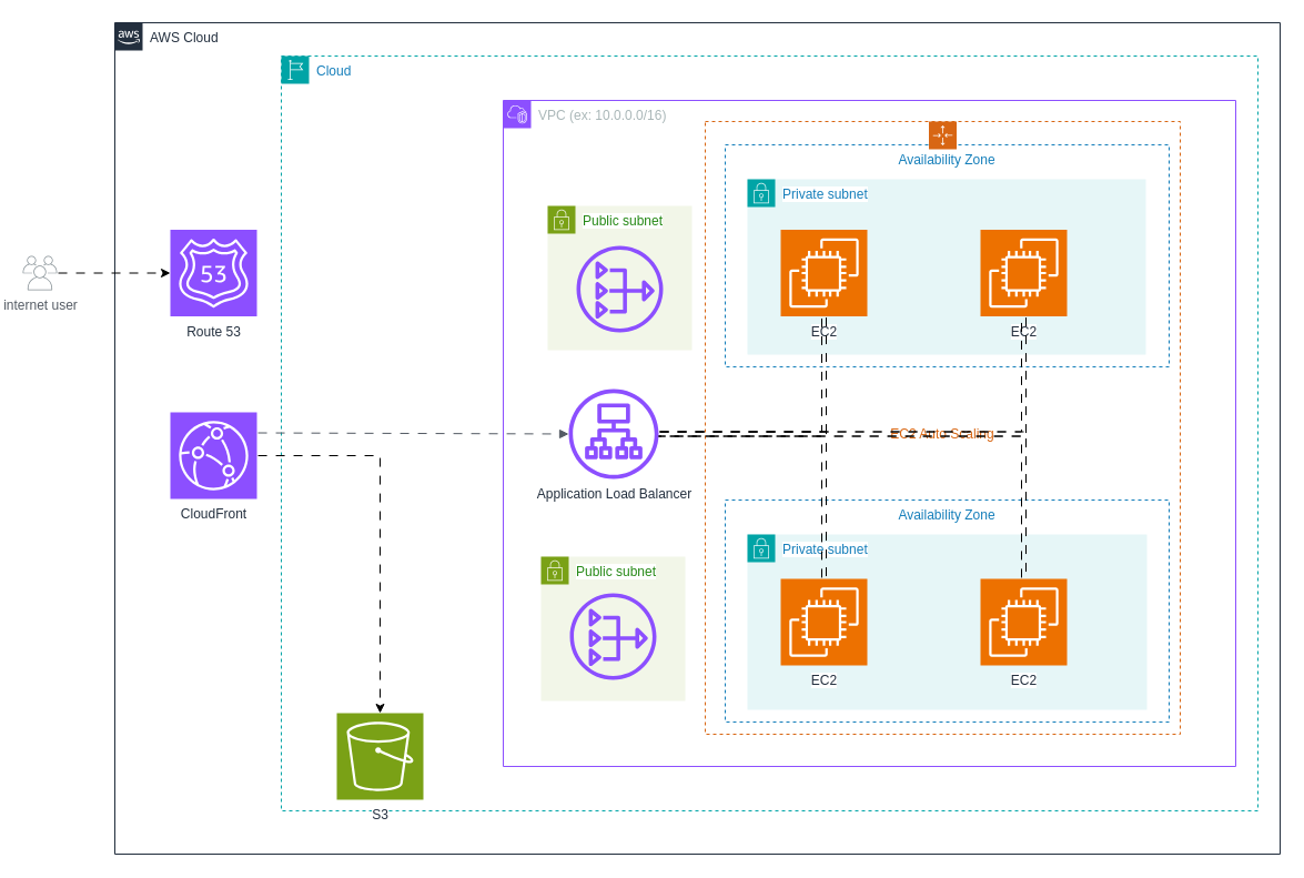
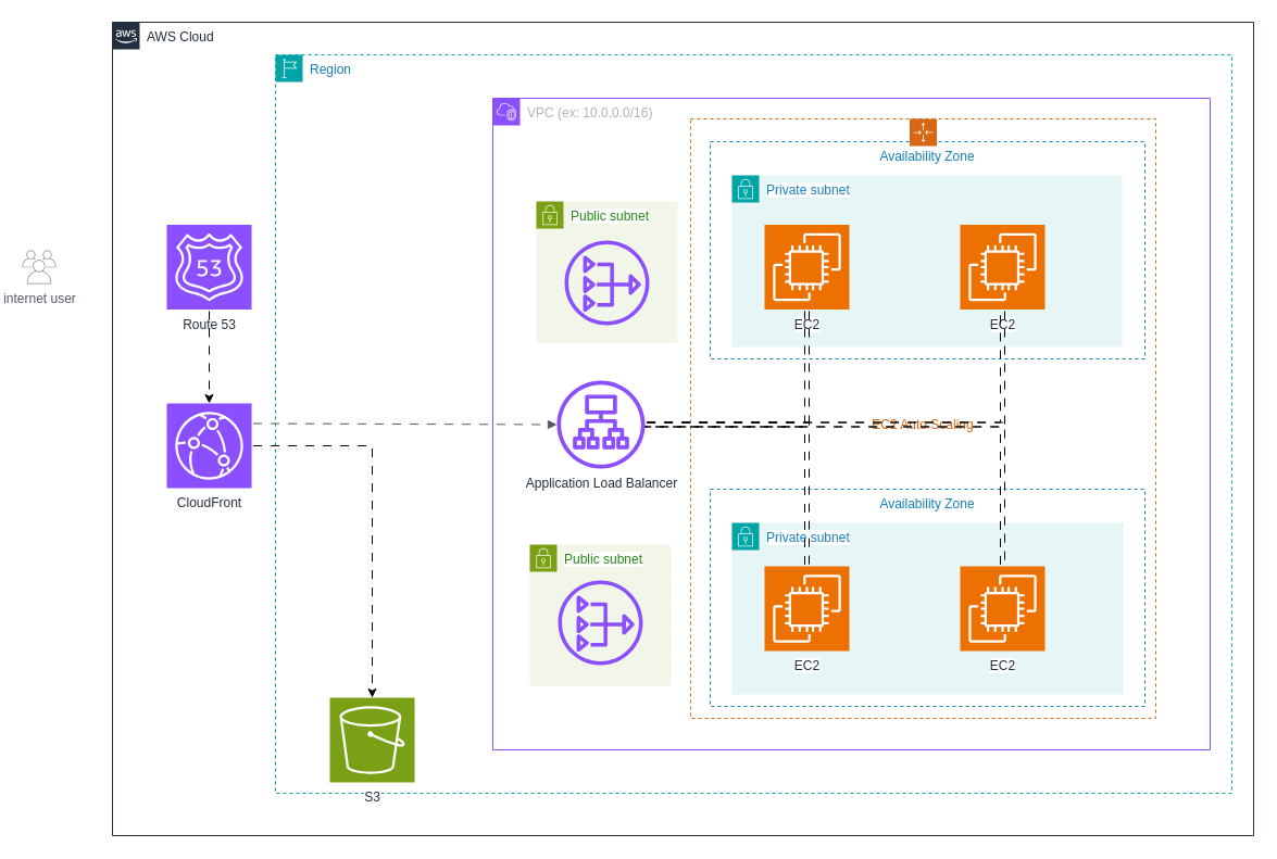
  <mxCell id="0" />
  <mxCell id="1" parent="0" />
  <mxCell id="2" value="AWS Cloud" style="points=[[0,0],[0.25,0],[0.5,0],[0.75,0],[1,0],[1,0.25],[1,0.5],[1,0.75],[1,1],[0.75,1],[0.5,1],[0.25,1],[0,1],[0,0.75],[0,0.5],[0,0.25]];outlineConnect=0;gradientColor=none;html=1;whiteSpace=wrap;fontSize=12;fontStyle=0;container=1;pointerEvents=0;collapsible=0;recursiveResize=0;shape=mxgraph.aws4.group;grIcon=mxgraph.aws4.group_aws_cloud_alt;strokeColor=#232F3E;fillColor=none;verticalAlign=top;align=left;spacingLeft=30;fontColor=#232F3E;dashed=0;labelBackgroundColor=default;" vertex="1" parent="1"><mxGeometry x="103" y="20" width="1050" height="749" as="geometry" /></mxCell>
- <mxCell id="3" value="Cloud" style="points=[[0,0],[0.25,0],[0.5,0],[0.75,0],[1,0],[1,0.25],[1,0.5],[1,0.75],[1,1],[0.75,1],[0.5,1],[0.25,1],[0,1],[0,0.75],[0,0.5],[0,0.25]];outlineConnect=0;gradientColor=none;html=1;whiteSpace=wrap;fontSize=12;fontStyle=0;container=1;pointerEvents=0;collapsible=0;recursiveResize=0;shape=mxgraph.aws4.group;grIcon=mxgraph.aws4.group_region;strokeColor=#00A4A6;fillColor=none;verticalAlign=top;align=left;spacingLeft=30;fontColor=#147EBA;dashed=1;" vertex="1" parent="2"><mxGeometry x="150" y="30" width="880" height="680" as="geometry" /></mxCell>
+ <mxCell id="3" value="Region" style="points=[[0,0],[0.25,0],[0.5,0],[0.75,0],[1,0],[1,0.25],[1,0.5],[1,0.75],[1,1],[0.75,1],[0.5,1],[0.25,1],[0,1],[0,0.75],[0,0.5],[0,0.25]];outlineConnect=0;gradientColor=none;html=1;whiteSpace=wrap;fontSize=12;fontStyle=0;container=1;pointerEvents=0;collapsible=0;recursiveResize=0;shape=mxgraph.aws4.group;grIcon=mxgraph.aws4.group_region;strokeColor=#00A4A6;fillColor=none;verticalAlign=top;align=left;spacingLeft=30;fontColor=#147EBA;dashed=1;" vertex="1" parent="2"><mxGeometry x="150" y="30" width="880" height="680" as="geometry" /></mxCell>
  <mxCell id="4" value="VPC (ex: 10.0.0.0/16)" style="points=[[0,0],[0.25,0],[0.5,0],[0.75,0],[1,0],[1,0.25],[1,0.5],[1,0.75],[1,1],[0.75,1],[0.5,1],[0.25,1],[0,1],[0,0.75],[0,0.5],[0,0.25]];outlineConnect=0;gradientColor=none;html=1;whiteSpace=wrap;fontSize=12;fontStyle=0;container=1;pointerEvents=0;collapsible=0;recursiveResize=0;shape=mxgraph.aws4.group;grIcon=mxgraph.aws4.group_vpc2;strokeColor=#8C4FFF;fillColor=none;verticalAlign=top;align=left;spacingLeft=30;fontColor=#AAB7B8;dashed=0;" vertex="1" parent="3"><mxGeometry x="200" y="40" width="660" height="600" as="geometry" /></mxCell>
  <mxCell id="5" value="Availability Zone" style="fillColor=none;strokeColor=#147EBA;dashed=1;verticalAlign=top;fontStyle=0;fontColor=#147EBA;whiteSpace=wrap;html=1;" vertex="1" parent="4"><mxGeometry x="200" y="360" width="400" height="200" as="geometry" /></mxCell>
  <mxCell id="6" value="Availability Zone" style="fillColor=none;strokeColor=#147EBA;dashed=1;verticalAlign=top;fontStyle=0;fontColor=#147EBA;whiteSpace=wrap;html=1;" vertex="1" parent="4"><mxGeometry x="200" y="40" width="400" height="200" as="geometry" /></mxCell>
  <mxCell id="7" value="Private subnet" style="points=[[0,0],[0.25,0],[0.5,0],[0.75,0],[1,0],[1,0.25],[1,0.5],[1,0.75],[1,1],[0.75,1],[0.5,1],[0.25,1],[0,1],[0,0.75],[0,0.5],[0,0.25]];outlineConnect=0;gradientColor=none;html=1;whiteSpace=wrap;fontSize=12;fontStyle=0;container=1;pointerEvents=0;collapsible=0;recursiveResize=0;shape=mxgraph.aws4.group;grIcon=mxgraph.aws4.group_security_group;grStroke=0;strokeColor=#00A4A6;fillColor=#E6F6F7;verticalAlign=top;align=left;spacingLeft=30;fontColor=#147EBA;dashed=0;fontFamily=Helvetica;labelBackgroundColor=default;" vertex="1" parent="4"><mxGeometry x="220" y="71" width="359" height="158" as="geometry" /></mxCell>
  <mxCell id="8" value="EC2" style="sketch=0;points=[[0,0,0],[0.25,0,0],[0.5,0,0],[0.75,0,0],[1,0,0],[0,1,0],[0.25,1,0],[0.5,1,0],[0.75,1,0],[1,1,0],[0,0.25,0],[0,0.5,0],[0,0.75,0],[1,0.25,0],[1,0.5,0],[1,0.75,0]];outlineConnect=0;fontColor=#232F3E;fillColor=#ED7100;strokeColor=#ffffff;dashed=0;verticalLabelPosition=bottom;verticalAlign=top;align=center;html=1;fontSize=12;fontStyle=0;aspect=fixed;shape=mxgraph.aws4.resourceIcon;resIcon=mxgraph.aws4.ec2;fontFamily=Helvetica;labelBackgroundColor=default;" vertex="1" parent="7"><mxGeometry x="210" y="45.5" width="78" height="78" as="geometry" /></mxCell>
  <mxCell id="9" value="EC2" style="sketch=0;points=[[0,0,0],[0.25,0,0],[0.5,0,0],[0.75,0,0],[1,0,0],[0,1,0],[0.25,1,0],[0.5,1,0],[0.75,1,0],[1,1,0],[0,0.25,0],[0,0.5,0],[0,0.75,0],[1,0.25,0],[1,0.5,0],[1,0.75,0]];outlineConnect=0;fontColor=#232F3E;fillColor=#ED7100;strokeColor=#ffffff;dashed=0;verticalLabelPosition=bottom;verticalAlign=top;align=center;html=1;fontSize=12;fontStyle=0;aspect=fixed;shape=mxgraph.aws4.resourceIcon;resIcon=mxgraph.aws4.ec2;fontFamily=Helvetica;labelBackgroundColor=default;" vertex="1" parent="7"><mxGeometry x="30" y="45.5" width="78" height="78" as="geometry" /></mxCell>
  <mxCell id="10" value="EC2 Auto Scaling&lt;br&gt;&lt;br&gt;" style="points=[[0,0],[0.25,0],[0.5,0],[0.75,0],[1,0],[1,0.25],[1,0.5],[1,0.75],[1,1],[0.75,1],[0.5,1],[0.25,1],[0,1],[0,0.75],[0,0.5],[0,0.25]];outlineConnect=0;gradientColor=none;whiteSpace=wrap;fontSize=12;fontStyle=0;container=1;pointerEvents=0;collapsible=0;recursiveResize=0;shape=mxgraph.aws4.groupCenter;grIcon=mxgraph.aws4.group_auto_scaling_group;grStroke=1;strokeColor=#D86613;fillColor=none;verticalAlign=middle;align=center;fontColor=#D86613;dashed=1;spacingTop=25;fontFamily=Helvetica;labelBackgroundColor=default;labelPosition=center;verticalLabelPosition=middle;textShadow=0;html=1;" vertex="1" parent="7"><mxGeometry x="-38" y="-52" width="428" height="552" as="geometry" /></mxCell>
  <mxCell id="11" style="edgeStyle=orthogonalEdgeStyle;rounded=0;orthogonalLoop=1;jettySize=auto;html=1;strokeColor=default;align=center;verticalAlign=middle;fontFamily=Helvetica;fontSize=11;fontColor=default;labelBackgroundColor=default;endArrow=classic;flowAnimation=1;shape=link;" edge="1" parent="4" source="13" target="9"><mxGeometry relative="1" as="geometry" /></mxCell>
  <mxCell id="12" style="edgeStyle=orthogonalEdgeStyle;rounded=0;orthogonalLoop=1;jettySize=auto;html=1;strokeColor=default;align=center;verticalAlign=middle;fontFamily=Helvetica;fontSize=11;fontColor=default;labelBackgroundColor=default;endArrow=classic;flowAnimation=1;shape=link;" edge="1" parent="4" source="13" target="8"><mxGeometry relative="1" as="geometry" /></mxCell>
  <mxCell id="13" value="Application Load Balancer" style="sketch=0;outlineConnect=0;fontColor=#232F3E;gradientColor=none;fillColor=#8C4FFF;strokeColor=none;dashed=0;verticalLabelPosition=bottom;verticalAlign=top;align=center;html=1;fontSize=12;fontStyle=0;aspect=fixed;pointerEvents=1;shape=mxgraph.aws4.application_load_balancer;fontFamily=Helvetica;labelBackgroundColor=default;" vertex="1" parent="4"><mxGeometry x="59" y="260" width="81" height="81" as="geometry" /></mxCell>
  <mxCell id="14" value="Private subnet" style="points=[[0,0],[0.25,0],[0.5,0],[0.75,0],[1,0],[1,0.25],[1,0.5],[1,0.75],[1,1],[0.75,1],[0.5,1],[0.25,1],[0,1],[0,0.75],[0,0.5],[0,0.25]];outlineConnect=0;gradientColor=none;html=1;whiteSpace=wrap;fontSize=12;fontStyle=0;container=1;pointerEvents=0;collapsible=0;recursiveResize=0;shape=mxgraph.aws4.group;grIcon=mxgraph.aws4.group_security_group;grStroke=0;strokeColor=#00A4A6;fillColor=#E6F6F7;verticalAlign=top;align=left;spacingLeft=30;fontColor=#147EBA;dashed=0;fontFamily=Helvetica;labelBackgroundColor=default;" vertex="1" parent="4"><mxGeometry x="220" y="391" width="360" height="158" as="geometry" /></mxCell>
  <mxCell id="15" value="EC2" style="sketch=0;points=[[0,0,0],[0.25,0,0],[0.5,0,0],[0.75,0,0],[1,0,0],[0,1,0],[0.25,1,0],[0.5,1,0],[0.75,1,0],[1,1,0],[0,0.25,0],[0,0.5,0],[0,0.75,0],[1,0.25,0],[1,0.5,0],[1,0.75,0]];outlineConnect=0;fontColor=#232F3E;fillColor=#ED7100;strokeColor=#ffffff;dashed=0;verticalLabelPosition=bottom;verticalAlign=top;align=center;html=1;fontSize=12;fontStyle=0;aspect=fixed;shape=mxgraph.aws4.resourceIcon;resIcon=mxgraph.aws4.ec2;fontFamily=Helvetica;labelBackgroundColor=default;" vertex="1" parent="14"><mxGeometry x="30" y="40" width="78" height="78" as="geometry" /></mxCell>
  <mxCell id="16" value="EC2" style="sketch=0;points=[[0,0,0],[0.25,0,0],[0.5,0,0],[0.75,0,0],[1,0,0],[0,1,0],[0.25,1,0],[0.5,1,0],[0.75,1,0],[1,1,0],[0,0.25,0],[0,0.5,0],[0,0.75,0],[1,0.25,0],[1,0.5,0],[1,0.75,0]];outlineConnect=0;fontColor=#232F3E;fillColor=#ED7100;strokeColor=#ffffff;dashed=0;verticalLabelPosition=bottom;verticalAlign=top;align=center;html=1;fontSize=12;fontStyle=0;aspect=fixed;shape=mxgraph.aws4.resourceIcon;resIcon=mxgraph.aws4.ec2;fontFamily=Helvetica;labelBackgroundColor=default;" vertex="1" parent="14"><mxGeometry x="210" y="40" width="78" height="78" as="geometry" /></mxCell>
  <mxCell id="17" value="Public subnet" style="points=[[0,0],[0.25,0],[0.5,0],[0.75,0],[1,0],[1,0.25],[1,0.5],[1,0.75],[1,1],[0.75,1],[0.5,1],[0.25,1],[0,1],[0,0.75],[0,0.5],[0,0.25]];outlineConnect=0;gradientColor=none;html=1;whiteSpace=wrap;fontSize=12;fontStyle=0;container=1;pointerEvents=0;collapsible=0;recursiveResize=0;shape=mxgraph.aws4.group;grIcon=mxgraph.aws4.group_security_group;grStroke=0;strokeColor=#7AA116;fillColor=#F2F6E8;verticalAlign=top;align=left;spacingLeft=30;fontColor=#248814;dashed=0;fontFamily=Helvetica;labelBackgroundColor=default;" vertex="1" parent="4"><mxGeometry x="34" y="411" width="130" height="130" as="geometry" /></mxCell>
  <mxCell id="18" value="" style="sketch=0;outlineConnect=0;fontColor=#232F3E;gradientColor=none;fillColor=#8C4FFF;strokeColor=none;dashed=0;verticalLabelPosition=bottom;verticalAlign=top;align=center;html=1;fontSize=12;fontStyle=0;aspect=fixed;pointerEvents=1;shape=mxgraph.aws4.nat_gateway;fontFamily=Helvetica;labelBackgroundColor=default;" vertex="1" parent="17"><mxGeometry x="26" y="33" width="78" height="78" as="geometry" /></mxCell>
  <mxCell id="19" style="edgeStyle=orthogonalEdgeStyle;rounded=0;orthogonalLoop=1;jettySize=auto;html=1;strokeColor=default;align=center;verticalAlign=middle;fontFamily=Helvetica;fontSize=11;fontColor=default;labelBackgroundColor=default;endArrow=classic;flowAnimation=1;shadow=0;shape=link;" edge="1" parent="4" source="13" target="16"><mxGeometry relative="1" as="geometry" /></mxCell>
  <mxCell id="20" style="edgeStyle=orthogonalEdgeStyle;rounded=0;orthogonalLoop=1;jettySize=auto;html=1;strokeColor=default;align=center;verticalAlign=middle;fontFamily=Helvetica;fontSize=11;fontColor=default;labelBackgroundColor=default;endArrow=classic;flowAnimation=1;shape=link;" edge="1" parent="4" source="13" target="15"><mxGeometry relative="1" as="geometry" /></mxCell>
  <mxCell id="21" value="S3" style="sketch=0;points=[[0,0,0],[0.25,0,0],[0.5,0,0],[0.75,0,0],[1,0,0],[0,1,0],[0.25,1,0],[0.5,1,0],[0.75,1,0],[1,1,0],[0,0.25,0],[0,0.5,0],[0,0.75,0],[1,0.25,0],[1,0.5,0],[1,0.75,0]];outlineConnect=0;fontColor=#232F3E;fillColor=#7AA116;strokeColor=#ffffff;dashed=0;verticalLabelPosition=bottom;verticalAlign=top;align=center;html=1;fontSize=12;fontStyle=0;aspect=fixed;shape=mxgraph.aws4.resourceIcon;resIcon=mxgraph.aws4.s3;fontFamily=Helvetica;labelBackgroundColor=default;" vertex="1" parent="3"><mxGeometry x="50" y="592" width="78" height="78" as="geometry" /></mxCell>
+ <mxCell id="22" style="edgeStyle=orthogonalEdgeStyle;rounded=0;orthogonalLoop=1;jettySize=auto;html=1;strokeColor=default;align=center;verticalAlign=middle;fontFamily=Helvetica;fontSize=11;fontColor=default;labelBackgroundColor=default;endArrow=classic;flowAnimation=1;" edge="1" parent="2" source="23" target="25"><mxGeometry relative="1" as="geometry" /></mxCell>
  <mxCell id="23" value="Route 53" style="sketch=0;points=[[0,0,0],[0.25,0,0],[0.5,0,0],[0.75,0,0],[1,0,0],[0,1,0],[0.25,1,0],[0.5,1,0],[0.75,1,0],[1,1,0],[0,0.25,0],[0,0.5,0],[0,0.75,0],[1,0.25,0],[1,0.5,0],[1,0.75,0]];outlineConnect=0;fontColor=#232F3E;fillColor=#8C4FFF;strokeColor=#ffffff;dashed=0;verticalLabelPosition=bottom;verticalAlign=top;align=center;html=1;fontSize=12;fontStyle=0;aspect=fixed;shape=mxgraph.aws4.resourceIcon;resIcon=mxgraph.aws4.route_53;" vertex="1" parent="2"><mxGeometry x="50" y="186.5" width="78" height="78" as="geometry" /></mxCell>
  <mxCell id="24" style="edgeStyle=orthogonalEdgeStyle;rounded=0;orthogonalLoop=1;jettySize=auto;html=1;strokeColor=default;align=center;verticalAlign=middle;fontFamily=Helvetica;fontSize=11;fontColor=default;labelBackgroundColor=default;endArrow=classic;flowAnimation=1;" edge="1" parent="2" source="25" target="21"><mxGeometry relative="1" as="geometry" /></mxCell>
  <mxCell id="25" value="CloudFront" style="sketch=0;points=[[0,0,0],[0.25,0,0],[0.5,0,0],[0.75,0,0],[1,0,0],[0,1,0],[0.25,1,0],[0.5,1,0],[0.75,1,0],[1,1,0],[0,0.25,0],[0,0.5,0],[0,0.75,0],[1,0.25,0],[1,0.5,0],[1,0.75,0]];outlineConnect=0;fontColor=#232F3E;fillColor=#8C4FFF;strokeColor=#ffffff;dashed=0;verticalLabelPosition=bottom;verticalAlign=top;align=center;html=1;fontSize=12;fontStyle=0;aspect=fixed;shape=mxgraph.aws4.resourceIcon;resIcon=mxgraph.aws4.cloudfront;fontFamily=Helvetica;labelBackgroundColor=default;" vertex="1" parent="2"><mxGeometry x="50" y="351" width="78" height="78" as="geometry" /></mxCell>
  <mxCell id="26" value="" style="edgeStyle=orthogonalEdgeStyle;html=1;endArrow=block;elbow=vertical;startArrow=none;endFill=1;strokeColor=#545B64;rounded=0;align=center;verticalAlign=middle;fontFamily=Helvetica;fontSize=11;fontColor=default;labelBackgroundColor=default;flowAnimation=1;" edge="1" parent="2" target="13"><mxGeometry width="100" relative="1" as="geometry"><mxPoint x="128" y="369.5" as="sourcePoint" /><mxPoint x="228" y="369.5" as="targetPoint" /></mxGeometry></mxCell>
  <mxCell id="27" value="internet user" style="sketch=0;outlineConnect=0;gradientColor=none;fontColor=#545B64;strokeColor=none;fillColor=#879196;dashed=0;verticalLabelPosition=bottom;verticalAlign=top;align=center;html=1;fontSize=12;fontStyle=0;aspect=fixed;shape=mxgraph.aws4.illustration_users;pointerEvents=1" vertex="1" parent="1"><mxGeometry x="20" y="230" width="31" height="31" as="geometry" /></mxCell>
- <mxCell id="28" value="" style="edgeStyle=orthogonalEdgeStyle;rounded=0;orthogonalLoop=1;jettySize=auto;html=1;flowAnimation=1;" edge="1" parent="1" source="27" target="23"><mxGeometry relative="1" as="geometry" /></mxCell>
  <mxCell id="29" value="Public subnet" style="points=[[0,0],[0.25,0],[0.5,0],[0.75,0],[1,0],[1,0.25],[1,0.5],[1,0.75],[1,1],[0.75,1],[0.5,1],[0.25,1],[0,1],[0,0.75],[0,0.5],[0,0.25]];outlineConnect=0;gradientColor=none;html=1;whiteSpace=wrap;fontSize=12;fontStyle=0;container=1;pointerEvents=0;collapsible=0;recursiveResize=0;shape=mxgraph.aws4.group;grIcon=mxgraph.aws4.group_security_group;grStroke=0;strokeColor=#7AA116;fillColor=#F2F6E8;verticalAlign=top;align=left;spacingLeft=30;fontColor=#248814;dashed=0;fontFamily=Helvetica;labelBackgroundColor=default;" vertex="1" parent="1"><mxGeometry x="493" y="185" width="130" height="130" as="geometry" /></mxCell>
  <mxCell id="30" value="" style="sketch=0;outlineConnect=0;fontColor=#232F3E;gradientColor=none;fillColor=#8C4FFF;strokeColor=none;dashed=0;verticalLabelPosition=bottom;verticalAlign=top;align=center;html=1;fontSize=12;fontStyle=0;aspect=fixed;pointerEvents=1;shape=mxgraph.aws4.nat_gateway;fontFamily=Helvetica;labelBackgroundColor=default;" vertex="1" parent="29"><mxGeometry x="26" y="36" width="78" height="78" as="geometry" /></mxCell>
